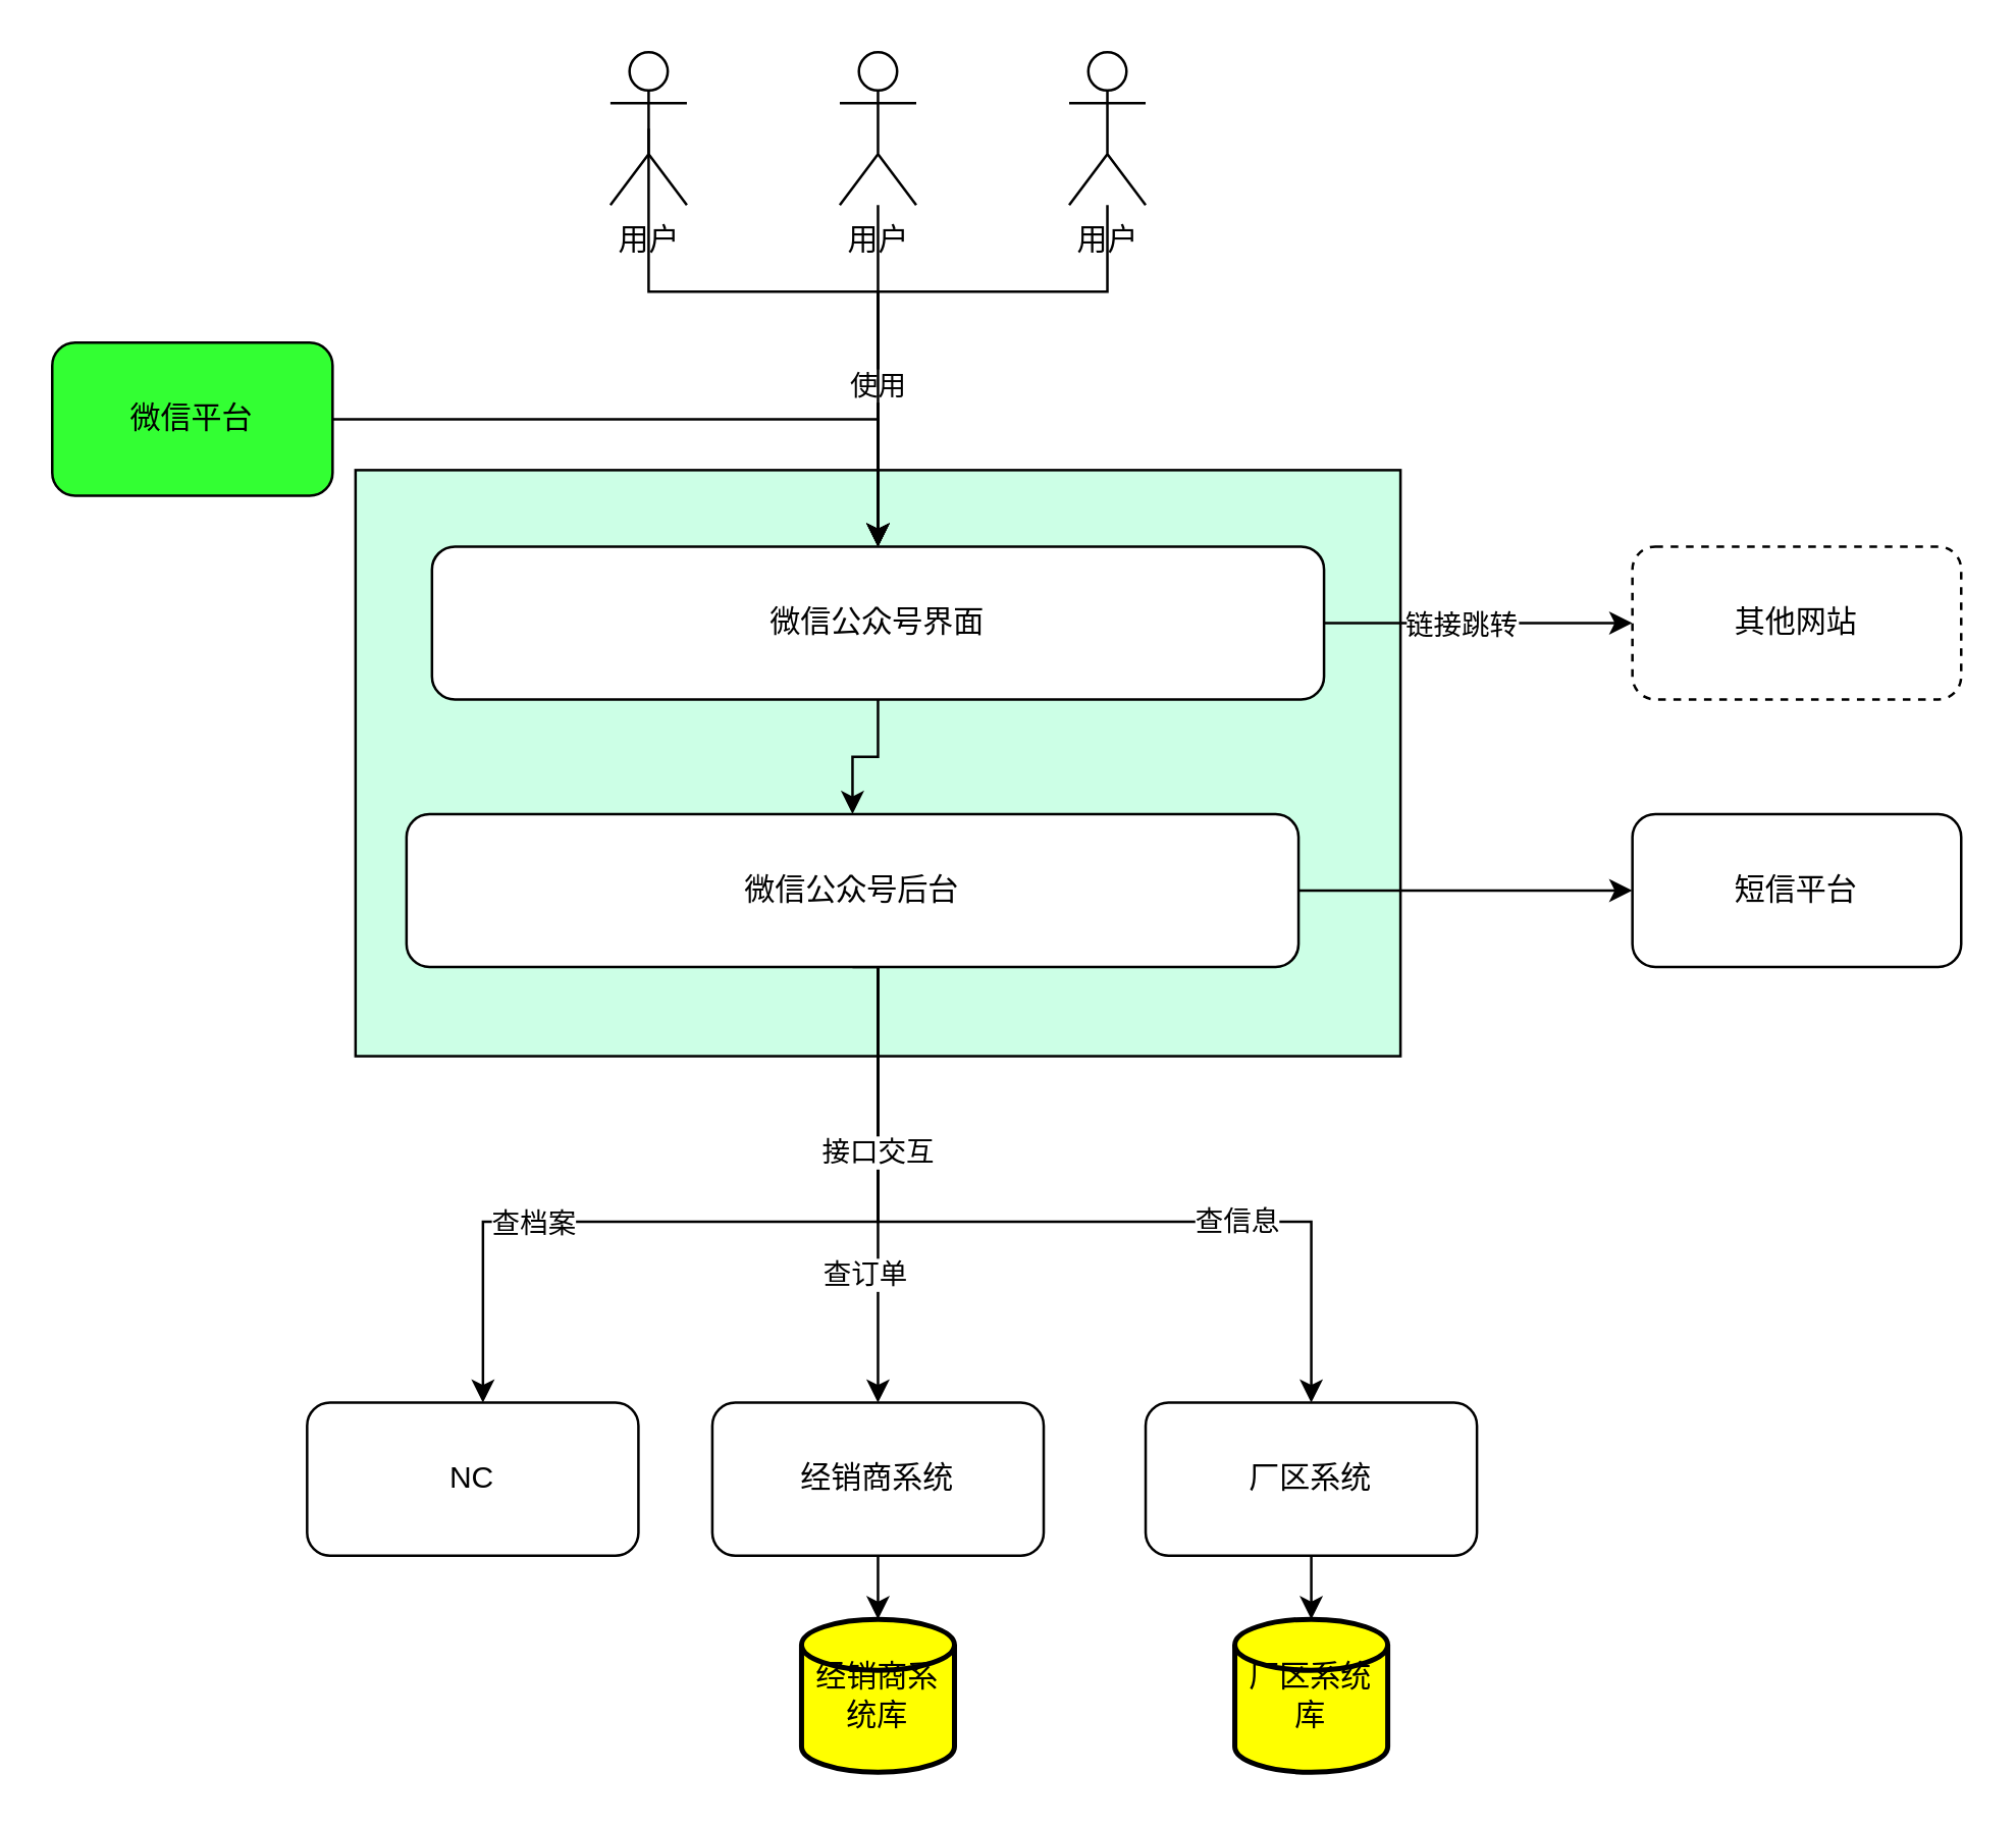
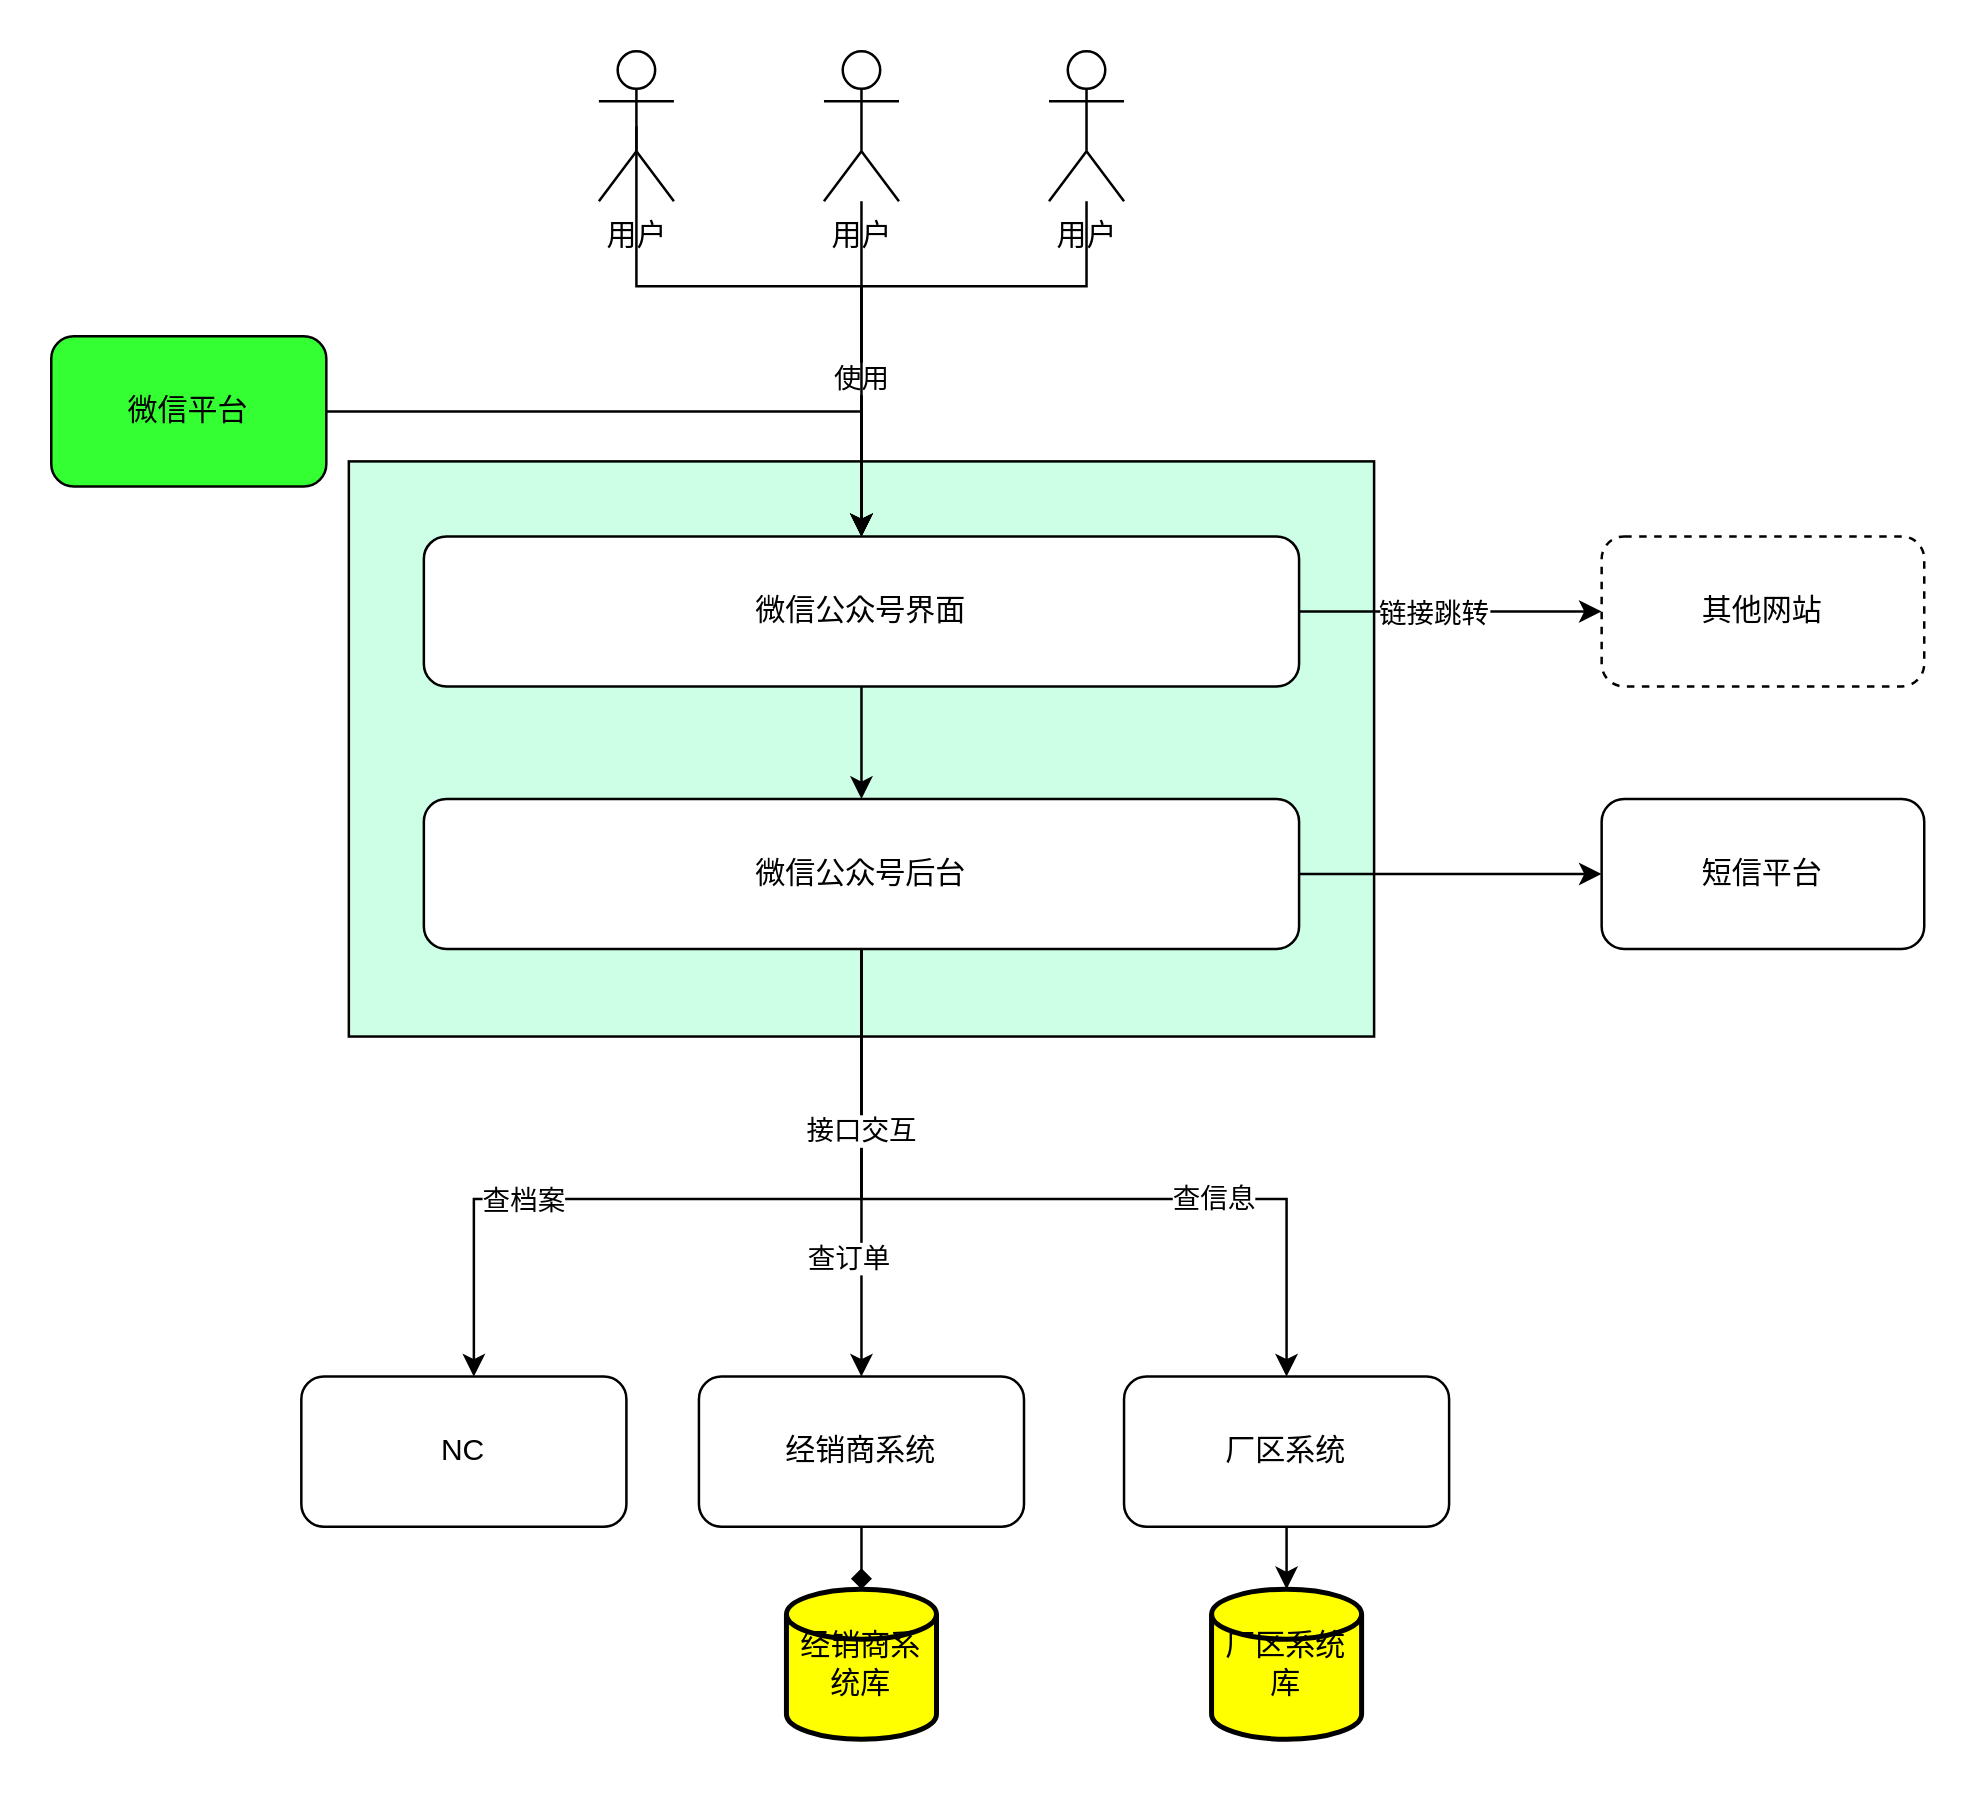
  <mxCell id="0" />
  <mxCell id="1" parent="0" />
  <mxCell id="2" value="" style="rounded=0;whiteSpace=wrap;html=1;fillColor=#CCFFE6;" vertex="1" parent="1"><mxGeometry x="139" y="184" width="410" height="230" as="geometry" /></mxCell>
  <mxCell id="3" style="edgeStyle=orthogonalEdgeStyle;rounded=0;orthogonalLoop=1;jettySize=auto;html=1;" edge="1" parent="1" source="4" target="15"><mxGeometry relative="1" as="geometry" /></mxCell>
  <mxCell id="4" value="微信平台" style="rounded=1;whiteSpace=wrap;html=1;fillColor=#33FF33;" vertex="1" parent="1"><mxGeometry x="20" y="134" width="110" height="60" as="geometry" /></mxCell>
  <mxCell id="5" value="NC" style="rounded=1;whiteSpace=wrap;html=1;fillColor=#FFFFFF;" vertex="1" parent="1"><mxGeometry x="120" y="550" width="130" height="60" as="geometry" /></mxCell>
- <mxCell id="6" value="" style="edgeStyle=orthogonalEdgeStyle;rounded=0;orthogonalLoop=1;jettySize=auto;html=1;" edge="1" parent="1" source="7" target="28"><mxGeometry relative="1" as="geometry" /></mxCell>
+ <mxCell id="6" value="" style="edgeStyle=orthogonalEdgeStyle;rounded=0;orthogonalLoop=1;jettySize=auto;html=1;endArrow=diamond;" edge="1" parent="1" source="7" target="28"><mxGeometry relative="1" as="geometry" /></mxCell>
  <mxCell id="7" value="经销商系统" style="rounded=1;whiteSpace=wrap;html=1;fillColor=#FFFFFF;" vertex="1" parent="1"><mxGeometry x="279" y="550" width="130" height="60" as="geometry" /></mxCell>
  <mxCell id="8" style="edgeStyle=orthogonalEdgeStyle;rounded=0;orthogonalLoop=1;jettySize=auto;html=1;exitX=0.5;exitY=1;exitDx=0;exitDy=0;" edge="1" parent="1" source="27" target="7"><mxGeometry relative="1" as="geometry"><mxPoint x="345" y="329" as="sourcePoint" /><Array as="points"><mxPoint x="344" y="459" /><mxPoint x="344" y="459" /></Array></mxGeometry></mxCell>
  <mxCell id="9" value="查订单" style="edgeLabel;html=1;align=center;verticalAlign=middle;resizable=0;points=[];" vertex="1" connectable="0" parent="8"><mxGeometry x="0.45" y="-1" relative="1" as="geometry"><mxPoint x="-5" y="-1" as="offset" /></mxGeometry></mxCell>
  <mxCell id="10" style="edgeStyle=orthogonalEdgeStyle;rounded=0;orthogonalLoop=1;jettySize=auto;html=1;" edge="1" parent="1" source="27" target="5"><mxGeometry relative="1" as="geometry"><mxPoint x="344.5" y="349" as="sourcePoint" /><mxPoint x="189" y="469" as="targetPoint" /><Array as="points"><mxPoint x="344" y="479" /><mxPoint x="189" y="479" /></Array></mxGeometry></mxCell>
  <mxCell id="11" value="查档案" style="edgeLabel;html=1;align=center;verticalAlign=middle;resizable=0;points=[];" vertex="1" connectable="0" parent="10"><mxGeometry x="0.537" y="3" relative="1" as="geometry"><mxPoint x="15" y="-3" as="offset" /></mxGeometry></mxCell>
  <mxCell id="12" style="edgeStyle=orthogonalEdgeStyle;rounded=0;orthogonalLoop=1;jettySize=auto;html=1;exitX=1;exitY=0.5;exitDx=0;exitDy=0;" edge="1" parent="1" source="15" target="22"><mxGeometry relative="1" as="geometry"><Array as="points"><mxPoint x="610" y="244" /><mxPoint x="610" y="244" /></Array></mxGeometry></mxCell>
  <mxCell id="13" value="链接跳转" style="edgeLabel;html=1;align=center;verticalAlign=middle;resizable=0;points=[];" vertex="1" connectable="0" parent="12"><mxGeometry x="0.614" y="-5" relative="1" as="geometry"><mxPoint x="-45" y="-5" as="offset" /></mxGeometry></mxCell>
  <mxCell id="14" value="" style="edgeStyle=orthogonalEdgeStyle;rounded=0;orthogonalLoop=1;jettySize=auto;html=1;entryX=0.5;entryY=0;entryDx=0;entryDy=0;" edge="1" parent="1" source="15" target="27"><mxGeometry relative="1" as="geometry"><mxPoint x="344.5" y="294" as="targetPoint" /></mxGeometry></mxCell>
  <mxCell id="15" value="微信公众号界面" style="rounded=1;whiteSpace=wrap;html=1;fillColor=#FFFFFF;" vertex="1" parent="1"><mxGeometry x="169" y="214" width="350" height="60" as="geometry" /></mxCell>
  <mxCell id="16" style="edgeStyle=orthogonalEdgeStyle;rounded=0;orthogonalLoop=1;jettySize=auto;html=1;exitX=0.5;exitY=0.5;exitDx=0;exitDy=0;exitPerimeter=0;" edge="1" parent="1" source="17" target="15"><mxGeometry relative="1" as="geometry"><Array as="points"><mxPoint x="254" y="114" /><mxPoint x="344" y="114" /></Array></mxGeometry></mxCell>
  <mxCell id="17" value="用户" style="shape=umlActor;verticalLabelPosition=bottom;verticalAlign=top;html=1;outlineConnect=0;fillColor=#FFFFFF;" vertex="1" parent="1"><mxGeometry x="239" y="20" width="30" height="60" as="geometry" /></mxCell>
  <mxCell id="18" value="使用" style="edgeStyle=orthogonalEdgeStyle;rounded=0;orthogonalLoop=1;jettySize=auto;html=1;" edge="1" parent="1" source="19" target="15"><mxGeometry x="0.067" relative="1" as="geometry"><mxPoint as="offset" /></mxGeometry></mxCell>
  <mxCell id="19" value="用户" style="shape=umlActor;verticalLabelPosition=bottom;verticalAlign=top;html=1;outlineConnect=0;fillColor=#FFFFFF;" vertex="1" parent="1"><mxGeometry x="329" y="20" width="30" height="60" as="geometry" /></mxCell>
  <mxCell id="20" style="edgeStyle=orthogonalEdgeStyle;rounded=0;orthogonalLoop=1;jettySize=auto;html=1;entryX=0.5;entryY=0;entryDx=0;entryDy=0;" edge="1" parent="1" source="21" target="15"><mxGeometry relative="1" as="geometry"><Array as="points"><mxPoint x="434" y="114" /><mxPoint x="344" y="114" /></Array></mxGeometry></mxCell>
  <mxCell id="21" value="用户" style="shape=umlActor;verticalLabelPosition=bottom;verticalAlign=top;html=1;outlineConnect=0;fillColor=#FFFFFF;" vertex="1" parent="1"><mxGeometry x="419" y="20" width="30" height="60" as="geometry" /></mxCell>
  <mxCell id="22" value="其他网站" style="rounded=1;whiteSpace=wrap;html=1;fillColor=#FFFFFF;dashed=1;" vertex="1" parent="1"><mxGeometry x="640" y="214" width="129" height="60" as="geometry" /></mxCell>
  <mxCell id="23" style="edgeStyle=orthogonalEdgeStyle;rounded=0;orthogonalLoop=1;jettySize=auto;html=1;" edge="1" parent="1" source="27" target="30"><mxGeometry relative="1" as="geometry"><Array as="points"><mxPoint x="344" y="479" /><mxPoint x="514" y="479" /></Array></mxGeometry></mxCell>
  <mxCell id="24" value="查信息" style="edgeLabel;html=1;align=center;verticalAlign=middle;resizable=0;points=[];" vertex="1" connectable="0" parent="23"><mxGeometry x="0.41" y="1" relative="1" as="geometry"><mxPoint as="offset" /></mxGeometry></mxCell>
  <mxCell id="25" value="接口交互" style="edgeLabel;html=1;align=center;verticalAlign=middle;resizable=0;points=[];" vertex="1" connectable="0" parent="23"><mxGeometry x="-0.579" y="-1" relative="1" as="geometry"><mxPoint as="offset" /></mxGeometry></mxCell>
  <mxCell id="26" style="edgeStyle=orthogonalEdgeStyle;rounded=0;orthogonalLoop=1;jettySize=auto;html=1;" edge="1" parent="1" source="27" target="32"><mxGeometry relative="1" as="geometry" /></mxCell>
- <mxCell id="27" value="微信公众号后台" style="rounded=1;whiteSpace=wrap;html=1;fillColor=#FFFFFF;" vertex="1" parent="1"><mxGeometry x="159" y="319" width="350" height="60" as="geometry" /></mxCell>
+ <mxCell id="27" value="微信公众号后台" style="rounded=1;whiteSpace=wrap;html=1;fillColor=#FFFFFF;" vertex="1" parent="1"><mxGeometry x="169" y="319" width="350" height="60" as="geometry" /></mxCell>
  <mxCell id="28" value="经销商系统库" style="strokeWidth=2;html=1;shape=mxgraph.flowchart.database;whiteSpace=wrap;fillColor=#FFFF00;" vertex="1" parent="1"><mxGeometry x="314" y="635" width="60" height="60" as="geometry" /></mxCell>
  <mxCell id="29" value="" style="edgeStyle=orthogonalEdgeStyle;rounded=0;orthogonalLoop=1;jettySize=auto;html=1;" edge="1" parent="1" source="30" target="31"><mxGeometry relative="1" as="geometry" /></mxCell>
  <mxCell id="30" value="厂区系统" style="rounded=1;whiteSpace=wrap;html=1;fillColor=#FFFFFF;" vertex="1" parent="1"><mxGeometry x="449" y="550" width="130" height="60" as="geometry" /></mxCell>
  <mxCell id="31" value="厂区系统库" style="strokeWidth=2;html=1;shape=mxgraph.flowchart.database;whiteSpace=wrap;fillColor=#FFFF00;" vertex="1" parent="1"><mxGeometry x="484" y="635" width="60" height="60" as="geometry" /></mxCell>
  <mxCell id="32" value="短信平台" style="rounded=1;whiteSpace=wrap;html=1;fillColor=#FFFFFF;" vertex="1" parent="1"><mxGeometry x="640" y="319" width="129" height="60" as="geometry" /></mxCell>
